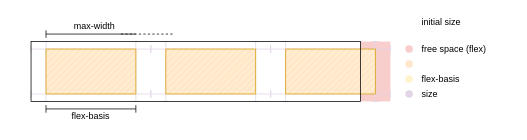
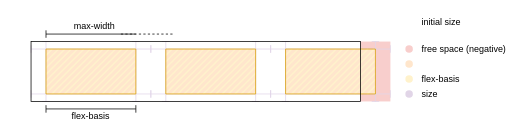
  <mxCell id="0" />
  <mxCell id="1" parent="0" />
  <mxCell id="2" value="" style="rounded=0;whiteSpace=wrap;html=1;fillColor=#f8cecc;strokeColor=none;" parent="1" vertex="1"><mxGeometry x="480" y="55" width="40" height="80" as="geometry" /></mxCell>
  <mxCell id="3" value="" style="shape=crossbar;whiteSpace=wrap;html=1;rounded=1;strokeColor=#E1D5E7;fillColor=none;" vertex="1" parent="1"><mxGeometry x="40" y="120" width="160" height="10" as="geometry" /></mxCell>
  <mxCell id="4" value="" style="shape=crossbar;whiteSpace=wrap;html=1;rounded=1;strokeColor=#E1D5E7;fillColor=none;" vertex="1" parent="1"><mxGeometry x="40" y="60" width="160" height="10" as="geometry" /></mxCell>
  <mxCell id="5" value="" style="shape=crossbar;whiteSpace=wrap;html=1;rounded=1;strokeColor=#E1D5E7;fillColor=none;rotation=90;" vertex="1" parent="1"><mxGeometry x="20" y="90" width="80" height="10" as="geometry" /></mxCell>
  <mxCell id="6" value="" style="shape=crossbar;whiteSpace=wrap;html=1;rounded=1;strokeColor=#E1D5E7;fillColor=none;rotation=90;" vertex="1" parent="1"><mxGeometry x="140" y="90" width="80" height="10" as="geometry" /></mxCell>
  <mxCell id="7" value="" style="shape=crossbar;whiteSpace=wrap;html=1;rounded=1;strokeColor=#E1D5E7;fillColor=none;" vertex="1" parent="1"><mxGeometry x="200" y="120" width="160" height="10" as="geometry" /></mxCell>
  <mxCell id="8" value="" style="shape=crossbar;whiteSpace=wrap;html=1;rounded=1;strokeColor=#E1D5E7;fillColor=none;" vertex="1" parent="1"><mxGeometry x="200" y="60" width="160" height="10" as="geometry" /></mxCell>
  <mxCell id="9" value="" style="shape=crossbar;whiteSpace=wrap;html=1;rounded=1;strokeColor=#E1D5E7;fillColor=none;rotation=90;" vertex="1" parent="1"><mxGeometry x="180" y="90" width="80" height="10" as="geometry" /></mxCell>
  <mxCell id="10" value="" style="shape=crossbar;whiteSpace=wrap;html=1;rounded=1;strokeColor=#E1D5E7;fillColor=none;rotation=90;" vertex="1" parent="1"><mxGeometry x="300" y="90" width="80" height="10" as="geometry" /></mxCell>
  <mxCell id="11" value="" style="shape=crossbar;whiteSpace=wrap;html=1;rounded=1;strokeColor=#E1D5E7;fillColor=none;" vertex="1" parent="1"><mxGeometry x="360" y="120" width="160" height="10" as="geometry" /></mxCell>
  <mxCell id="12" value="" style="shape=crossbar;whiteSpace=wrap;html=1;rounded=1;strokeColor=#E1D5E7;fillColor=none;" vertex="1" parent="1"><mxGeometry x="360" y="60" width="160" height="10" as="geometry" /></mxCell>
  <mxCell id="13" value="" style="shape=crossbar;whiteSpace=wrap;html=1;rounded=1;strokeColor=#E1D5E7;fillColor=none;rotation=90;" vertex="1" parent="1"><mxGeometry x="340" y="90" width="80" height="10" as="geometry" /></mxCell>
  <mxCell id="14" value="" style="shape=crossbar;whiteSpace=wrap;html=1;rounded=1;strokeColor=#E1D5E7;fillColor=none;rotation=90;" vertex="1" parent="1"><mxGeometry x="460" y="90" width="80" height="10" as="geometry" /></mxCell>
  <mxCell id="15" value="" style="ellipse;whiteSpace=wrap;html=1;fillColor=#ffe6cc;strokeColor=none;" vertex="1" parent="1"><mxGeometry x="540" y="80" width="10" height="10" as="geometry" /></mxCell>
  <mxCell id="16" value="initial size" style="text;html=1;strokeColor=none;fillColor=none;align=left;verticalAlign=middle;whiteSpace=wrap;rounded=0;" vertex="1" parent="1"><mxGeometry x="560" y="20" width="60" height="20" as="geometry" /></mxCell>
  <mxCell id="17" value="" style="ellipse;whiteSpace=wrap;html=1;fillColor=#f8cecc;strokeColor=none;" vertex="1" parent="1"><mxGeometry x="540" y="60" width="10" height="10" as="geometry" /></mxCell>
- <mxCell id="18" value="free space (flex)" style="text;html=1;strokeColor=none;fillColor=none;align=left;verticalAlign=middle;whiteSpace=wrap;rounded=0;" vertex="1" parent="1"><mxGeometry x="560" y="55" width="120" height="20" as="geometry" /></mxCell>
+ <mxCell id="18" value="free space (negative)" style="text;html=1;strokeColor=none;fillColor=none;align=left;verticalAlign=middle;whiteSpace=wrap;rounded=0;" vertex="1" parent="1"><mxGeometry x="560" y="55" width="120" height="20" as="geometry" /></mxCell>
  <mxCell id="19" value="" style="ellipse;whiteSpace=wrap;html=1;fillColor=#e1d5e7;strokeColor=none;" vertex="1" parent="1"><mxGeometry x="540" y="120" width="10" height="10" as="geometry" /></mxCell>
  <mxCell id="20" value="size" style="text;html=1;strokeColor=none;fillColor=none;align=left;verticalAlign=middle;whiteSpace=wrap;rounded=0;" vertex="1" parent="1"><mxGeometry x="560" y="115" width="60" height="20" as="geometry" /></mxCell>
  <mxCell id="21" value="" style="ellipse;whiteSpace=wrap;html=1;fillColor=#fff2cc;strokeColor=none;" vertex="1" parent="1"><mxGeometry x="540" y="100" width="10" height="10" as="geometry" /></mxCell>
  <mxCell id="22" value="flex-basis" style="text;html=1;strokeColor=none;fillColor=none;align=left;verticalAlign=middle;whiteSpace=wrap;rounded=0;" vertex="1" parent="1"><mxGeometry x="560" y="95" width="60" height="20" as="geometry" /></mxCell>
  <mxCell id="23" value="flex-basis" style="text;html=1;strokeColor=none;fillColor=none;align=center;verticalAlign=middle;whiteSpace=wrap;rounded=0;" vertex="1" parent="1"><mxGeometry x="90" y="145" width="60" height="20" as="geometry" /></mxCell>
  <mxCell id="24" value="max-width" style="text;html=1;strokeColor=none;fillColor=none;align=center;verticalAlign=middle;whiteSpace=wrap;rounded=0;" vertex="1" parent="1"><mxGeometry x="95" y="25" width="60" height="20" as="geometry" /></mxCell>
  <mxCell id="25" value="" style="shape=crossbar;whiteSpace=wrap;html=1;rounded=1;" vertex="1" parent="1"><mxGeometry x="60" y="140" width="120" height="10" as="geometry" /></mxCell>
  <mxCell id="26" value="" style="line;strokeWidth=1;html=1;" vertex="1" parent="1"><mxGeometry x="60" y="40" width="120" height="10" as="geometry" /></mxCell>
  <mxCell id="27" value="" style="line;strokeWidth=1;direction=south;html=1;perimeter=backbonePerimeter;points=[];outlineConnect=0;" vertex="1" parent="1"><mxGeometry x="55" y="40" width="10" height="10" as="geometry" /></mxCell>
  <mxCell id="28" value="" style="line;strokeWidth=1;html=1;dashed=1;" vertex="1" parent="1"><mxGeometry x="160" y="40" width="70" height="10" as="geometry" /></mxCell>
  <mxCell id="29" value="" style="verticalLabelPosition=bottom;verticalAlign=top;html=1;shape=mxgraph.basic.patternFillRect;fillStyle=diag;step=6;fillStrokeWidth=2;fillStrokeColor=#FFF2CC;strokeColor=#d79b00;fillColor=#ffe6cc;" vertex="1" parent="1"><mxGeometry x="60" y="65" width="120" height="60" as="geometry" /></mxCell>
  <mxCell id="30" value="" style="verticalLabelPosition=bottom;verticalAlign=top;html=1;shape=mxgraph.basic.patternFillRect;fillStyle=diag;step=6;fillStrokeWidth=2;fillStrokeColor=#FFF2CC;strokeColor=#d79b00;fillColor=#ffe6cc;" vertex="1" parent="1"><mxGeometry x="220" y="65" width="120" height="60" as="geometry" /></mxCell>
  <mxCell id="31" value="" style="verticalLabelPosition=bottom;verticalAlign=top;html=1;shape=mxgraph.basic.patternFillRect;fillStyle=diag;step=6;fillStrokeWidth=2;fillStrokeColor=#FFF2CC;strokeColor=#d79b00;fillColor=#ffe6cc;" vertex="1" parent="1"><mxGeometry x="380" y="65" width="120" height="60" as="geometry" /></mxCell>
  <mxCell id="32" value="" style="rounded=0;whiteSpace=wrap;html=1;fontColor=#ffffff;fillColor=none;" parent="1" vertex="1"><mxGeometry x="40" y="55" width="440" height="80" as="geometry" /></mxCell>
